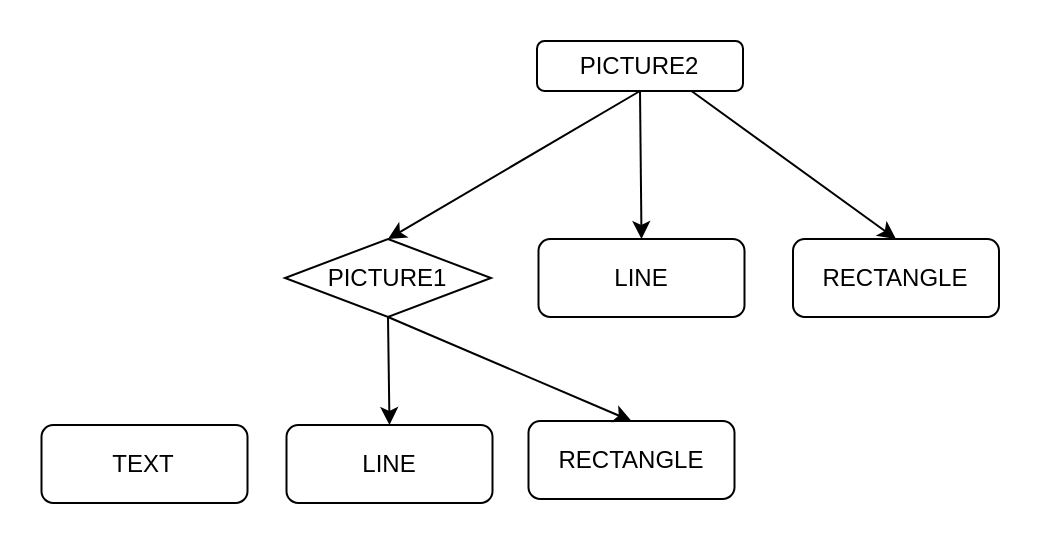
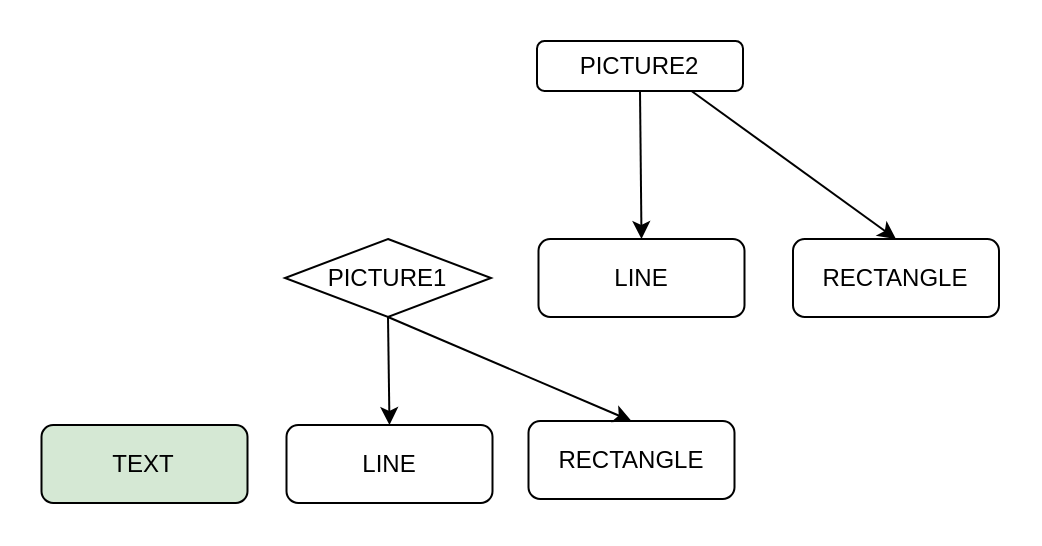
  <mxCell id="0" />
  <mxCell id="1" parent="0" />
  <mxCell id="2" value="PICTURE2" style="rounded=1;whiteSpace=wrap;html=1;" vertex="1" parent="1"><mxGeometry x="268" y="20" width="103" height="25" as="geometry" /></mxCell>
  <mxCell id="3" value="LINE" style="rounded=1;whiteSpace=wrap;html=1;" vertex="1" parent="1"><mxGeometry x="268.75" y="119" width="103" height="39" as="geometry" /></mxCell>
  <mxCell id="4" value="RECTANGLE" style="rounded=1;whiteSpace=wrap;html=1;" vertex="1" parent="1"><mxGeometry x="396" y="119" width="103" height="39" as="geometry" /></mxCell>
  <mxCell id="5" value="PICTURE1" style="rhombus;whiteSpace=wrap;html=1;" vertex="1" parent="1"><mxGeometry x="142" y="119" width="103" height="39" as="geometry" /></mxCell>
- <mxCell id="6" value="TEXT" style="rounded=1;whiteSpace=wrap;html=1;" vertex="1" parent="1"><mxGeometry x="20.25" y="212" width="103" height="39" as="geometry" /></mxCell>
+ <mxCell id="6" value="TEXT" style="rounded=1;whiteSpace=wrap;html=1;fillColor=#d5e8d4;" vertex="1" parent="1"><mxGeometry x="20.25" y="212" width="103" height="39" as="geometry" /></mxCell>
  <mxCell id="7" value="LINE" style="rounded=1;whiteSpace=wrap;html=1;" vertex="1" parent="1"><mxGeometry x="142.75" y="212" width="103" height="39" as="geometry" /></mxCell>
  <mxCell id="8" value="RECTANGLE" style="rounded=1;whiteSpace=wrap;html=1;" vertex="1" parent="1"><mxGeometry x="263.75" y="210" width="103" height="39" as="geometry" /></mxCell>
  <mxCell id="9" value="" style="endArrow=classic;html=1;exitX=0.5;exitY=1;exitDx=0;exitDy=0;entryX=0.5;entryY=0;entryDx=0;entryDy=0;" edge="1" parent="1" source="2" target="3"><mxGeometry width="50" height="50" relative="1" as="geometry"><mxPoint x="415" y="297" as="sourcePoint" /><mxPoint x="465" y="247" as="targetPoint" /></mxGeometry></mxCell>
- <mxCell id="10" value="" style="endArrow=classic;html=1;exitX=0.5;exitY=1;exitDx=0;exitDy=0;entryX=0.5;entryY=0;entryDx=0;entryDy=0;" edge="1" parent="1" source="2" target="5"><mxGeometry width="50" height="50" relative="1" as="geometry"><mxPoint x="329.5" y="69" as="sourcePoint" /><mxPoint x="269" y="132" as="targetPoint" /></mxGeometry></mxCell>
  <mxCell id="11" value="" style="endArrow=classic;html=1;exitX=0.75;exitY=1;exitDx=0;exitDy=0;entryX=0.5;entryY=0;entryDx=0;entryDy=0;" edge="1" parent="1" source="2" target="4"><mxGeometry width="50" height="50" relative="1" as="geometry"><mxPoint x="329.5" y="69" as="sourcePoint" /><mxPoint x="390" y="132" as="targetPoint" /></mxGeometry></mxCell>
  <mxCell id="12" value="" style="endArrow=classic;html=1;exitX=0.5;exitY=1;exitDx=0;exitDy=0;entryX=0.5;entryY=0;entryDx=0;entryDy=0;" edge="1" parent="1" source="5" target="8"><mxGeometry width="50" height="50" relative="1" as="geometry"><mxPoint x="304" y="78" as="sourcePoint" /><mxPoint x="459.75" y="143" as="targetPoint" /></mxGeometry></mxCell>
  <mxCell id="13" value="" style="endArrow=classic;html=1;exitX=0.5;exitY=1;exitDx=0;exitDy=0;entryX=0.5;entryY=0;entryDx=0;entryDy=0;" edge="1" parent="1" source="5" target="7"><mxGeometry width="50" height="50" relative="1" as="geometry"><mxPoint x="328.75" y="170" as="sourcePoint" /><mxPoint x="451.25" y="227" as="targetPoint" /></mxGeometry></mxCell>
